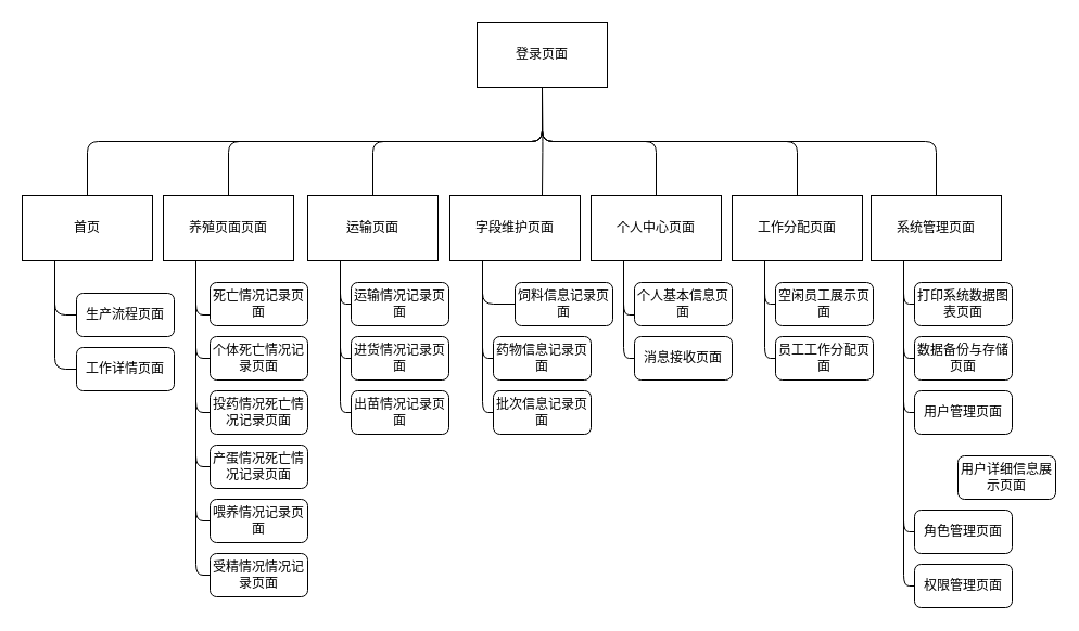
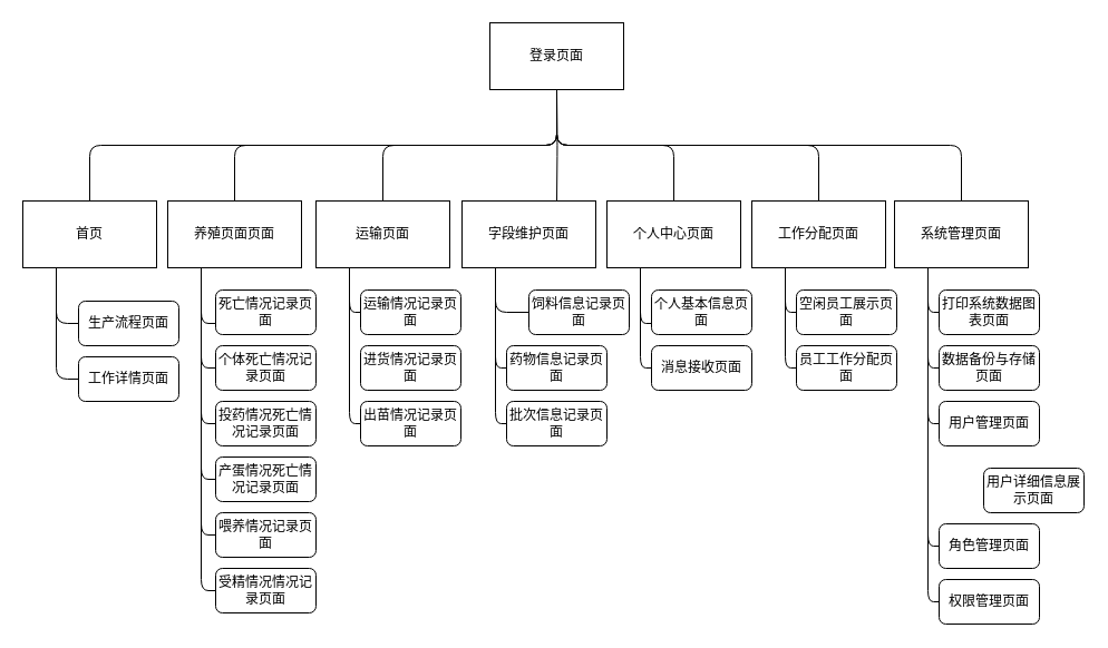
  <mxCell id="0" />
  <mxCell id="1" parent="0" />
  <mxCell id="2" value="登录页面" style="rounded=0;whiteSpace=wrap;html=1;" parent="1" vertex="1"><mxGeometry x="439" y="20" width="120" height="60" as="geometry" /></mxCell>
  <mxCell id="3" value="首页" style="rounded=0;whiteSpace=wrap;html=1;" parent="1" vertex="1"><mxGeometry x="20" y="180" width="120" height="60" as="geometry" /></mxCell>
  <mxCell id="4" value="运输页面" style="rounded=0;whiteSpace=wrap;html=1;" parent="1" vertex="1"><mxGeometry x="283" y="180" width="120" height="60" as="geometry" /></mxCell>
  <mxCell id="5" value="养殖页面页面" style="rounded=0;whiteSpace=wrap;html=1;" parent="1" vertex="1"><mxGeometry x="150" y="180" width="120" height="60" as="geometry" /></mxCell>
  <mxCell id="6" value="字段维护页面" style="rounded=0;whiteSpace=wrap;html=1;" parent="1" vertex="1"><mxGeometry x="414" y="180" width="120" height="60" as="geometry" /></mxCell>
  <mxCell id="7" value="个人中心页面" style="rounded=0;whiteSpace=wrap;html=1;" parent="1" vertex="1"><mxGeometry x="544" y="180" width="120" height="60" as="geometry" /></mxCell>
  <mxCell id="8" value="工作分配页面" style="rounded=0;whiteSpace=wrap;html=1;" parent="1" vertex="1"><mxGeometry x="674" y="180" width="120" height="60" as="geometry" /></mxCell>
  <mxCell id="9" value="系统管理页面" style="rounded=0;whiteSpace=wrap;html=1;" parent="1" vertex="1"><mxGeometry x="802" y="180" width="120" height="60" as="geometry" /></mxCell>
  <mxCell id="10" value="生产流程页面" style="rounded=1;whiteSpace=wrap;html=1;" parent="1" vertex="1"><mxGeometry x="70" y="270" width="90" height="40" as="geometry" /></mxCell>
  <mxCell id="11" value="工作详情页面" style="rounded=1;whiteSpace=wrap;html=1;" parent="1" vertex="1"><mxGeometry x="70" y="320" width="90" height="40" as="geometry" /></mxCell>
  <mxCell id="12" value="" style="endArrow=none;html=1;entryX=0.25;entryY=1;entryDx=0;entryDy=0;exitX=0;exitY=0.5;exitDx=0;exitDy=0;edgeStyle=orthogonalEdgeStyle;" parent="1" source="10" target="3" edge="1"><mxGeometry width="50" height="50" relative="1" as="geometry"><mxPoint x="0" y="340" as="sourcePoint" /><mxPoint x="50" y="290" as="targetPoint" /></mxGeometry></mxCell>
  <mxCell id="13" value="" style="endArrow=none;html=1;entryX=0.25;entryY=1;entryDx=0;entryDy=0;exitX=0;exitY=0.5;exitDx=0;exitDy=0;edgeStyle=orthogonalEdgeStyle;" parent="1" source="11" target="3" edge="1"><mxGeometry width="50" height="50" relative="1" as="geometry"><mxPoint x="80" y="300" as="sourcePoint" /><mxPoint x="60" y="250" as="targetPoint" /></mxGeometry></mxCell>
  <mxCell id="14" value="死亡情况记录页面" style="rounded=1;whiteSpace=wrap;html=1;" parent="1" vertex="1"><mxGeometry x="193" y="260" width="90" height="40" as="geometry" /></mxCell>
  <mxCell id="15" value="个体死亡情况记录页面" style="rounded=1;whiteSpace=wrap;html=1;" parent="1" vertex="1"><mxGeometry x="193" y="310" width="90" height="40" as="geometry" /></mxCell>
  <mxCell id="16" value="投药情况死亡情况记录页面" style="rounded=1;whiteSpace=wrap;html=1;" parent="1" vertex="1"><mxGeometry x="193" y="360" width="90" height="40" as="geometry" /></mxCell>
  <mxCell id="17" value="产蛋情况死亡情况记录页面" style="rounded=1;whiteSpace=wrap;html=1;" parent="1" vertex="1"><mxGeometry x="193" y="410" width="90" height="40" as="geometry" /></mxCell>
  <mxCell id="18" value="喂养情况记录页面" style="rounded=1;whiteSpace=wrap;html=1;" parent="1" vertex="1"><mxGeometry x="193" y="460" width="90" height="40" as="geometry" /></mxCell>
  <mxCell id="19" value="受精情况情况记录页面" style="rounded=1;whiteSpace=wrap;html=1;" parent="1" vertex="1"><mxGeometry x="193" y="510" width="90" height="40" as="geometry" /></mxCell>
  <mxCell id="20" value="" style="endArrow=none;html=1;entryX=0.25;entryY=1;entryDx=0;entryDy=0;exitX=0;exitY=0.75;exitDx=0;exitDy=0;edgeStyle=orthogonalEdgeStyle;" edge="1" parent="1" source="14" target="5"><mxGeometry width="50" height="50" relative="1" as="geometry"><mxPoint x="50" y="350" as="sourcePoint" /><mxPoint x="30" y="250" as="targetPoint" /></mxGeometry></mxCell>
  <mxCell id="21" value="" style="endArrow=none;html=1;entryX=0.25;entryY=1;entryDx=0;entryDy=0;exitX=0;exitY=0.5;exitDx=0;exitDy=0;edgeStyle=orthogonalEdgeStyle;" edge="1" parent="1" source="15" target="5"><mxGeometry width="50" height="50" relative="1" as="geometry"><mxPoint x="203" y="300" as="sourcePoint" /><mxPoint x="190" y="250" as="targetPoint" /></mxGeometry></mxCell>
  <mxCell id="22" value="" style="endArrow=none;html=1;entryX=0.25;entryY=1;entryDx=0;entryDy=0;exitX=0;exitY=0.5;exitDx=0;exitDy=0;edgeStyle=orthogonalEdgeStyle;" edge="1" parent="1" source="16" target="5"><mxGeometry width="50" height="50" relative="1" as="geometry"><mxPoint x="203" y="340" as="sourcePoint" /><mxPoint x="190" y="250" as="targetPoint" /></mxGeometry></mxCell>
  <mxCell id="23" value="" style="endArrow=none;html=1;entryX=0.25;entryY=1;entryDx=0;entryDy=0;exitX=0;exitY=0.5;exitDx=0;exitDy=0;edgeStyle=orthogonalEdgeStyle;" edge="1" parent="1" source="17" target="5"><mxGeometry width="50" height="50" relative="1" as="geometry"><mxPoint x="203" y="390" as="sourcePoint" /><mxPoint x="190" y="250" as="targetPoint" /></mxGeometry></mxCell>
  <mxCell id="24" value="" style="endArrow=none;html=1;entryX=0.25;entryY=1;entryDx=0;entryDy=0;exitX=0;exitY=0.5;exitDx=0;exitDy=0;edgeStyle=orthogonalEdgeStyle;" edge="1" parent="1" source="18" target="5"><mxGeometry width="50" height="50" relative="1" as="geometry"><mxPoint x="203" y="440" as="sourcePoint" /><mxPoint x="190" y="250" as="targetPoint" /></mxGeometry></mxCell>
  <mxCell id="25" value="" style="endArrow=none;html=1;entryX=0.25;entryY=1;entryDx=0;entryDy=0;exitX=0;exitY=0.5;exitDx=0;exitDy=0;edgeStyle=orthogonalEdgeStyle;" edge="1" parent="1" source="19" target="5"><mxGeometry width="50" height="50" relative="1" as="geometry"><mxPoint x="203" y="490" as="sourcePoint" /><mxPoint x="190" y="250" as="targetPoint" /></mxGeometry></mxCell>
  <mxCell id="26" value="运输情况记录页面" style="rounded=1;whiteSpace=wrap;html=1;" vertex="1" parent="1"><mxGeometry x="323" y="260" width="90" height="40" as="geometry" /></mxCell>
  <mxCell id="27" value="进货情况记录页面" style="rounded=1;whiteSpace=wrap;html=1;" vertex="1" parent="1"><mxGeometry x="323" y="310" width="90" height="40" as="geometry" /></mxCell>
  <mxCell id="28" value="出苗情况记录页面" style="rounded=1;whiteSpace=wrap;html=1;" vertex="1" parent="1"><mxGeometry x="323" y="360" width="90" height="40" as="geometry" /></mxCell>
  <mxCell id="29" value="" style="endArrow=none;html=1;entryX=0.25;entryY=1;entryDx=0;entryDy=0;exitX=0;exitY=0.5;exitDx=0;exitDy=0;edgeStyle=orthogonalEdgeStyle;" edge="1" parent="1" source="26" target="4"><mxGeometry width="50" height="50" relative="1" as="geometry"><mxPoint x="176" y="540" as="sourcePoint" /><mxPoint x="163" y="250" as="targetPoint" /></mxGeometry></mxCell>
- <mxCell id="30" value="" style="endArrow=none;html=1;entryX=0.25;entryY=1;entryDx=0;entryDy=0;exitX=0;exitY=0.5;exitDx=0;exitDy=0;edgeStyle=orthogonalEdgeStyle;" edge="1" parent="1" source="27" target="4"><mxGeometry width="50" height="50" relative="1" as="geometry"><mxPoint x="333" y="290" as="sourcePoint" /><mxPoint x="323" y="250" as="targetPoint" /></mxGeometry></mxCell>
  <mxCell id="31" value="" style="endArrow=none;html=1;entryX=0.25;entryY=1;entryDx=0;entryDy=0;exitX=0;exitY=0.5;exitDx=0;exitDy=0;edgeStyle=orthogonalEdgeStyle;" edge="1" parent="1" source="28" target="4"><mxGeometry width="50" height="50" relative="1" as="geometry"><mxPoint x="333" y="340" as="sourcePoint" /><mxPoint x="323" y="250" as="targetPoint" /></mxGeometry></mxCell>
  <mxCell id="32" value="饲料信息记录页面" style="rounded=1;whiteSpace=wrap;html=1;" vertex="1" parent="1"><mxGeometry x="474" y="260" width="90" height="40" as="geometry" /></mxCell>
  <mxCell id="33" value="药物信息记录页面" style="rounded=1;whiteSpace=wrap;html=1;" vertex="1" parent="1"><mxGeometry x="454" y="310" width="90" height="40" as="geometry" /></mxCell>
  <mxCell id="34" value="批次信息记录页面" style="rounded=1;whiteSpace=wrap;html=1;" vertex="1" parent="1"><mxGeometry x="454" y="360" width="90" height="40" as="geometry" /></mxCell>
  <mxCell id="35" value="" style="endArrow=none;html=1;entryX=0.25;entryY=1;entryDx=0;entryDy=0;exitX=0;exitY=0.5;exitDx=0;exitDy=0;edgeStyle=orthogonalEdgeStyle;" edge="1" parent="1" source="32" target="6"><mxGeometry width="50" height="50" relative="1" as="geometry"><mxPoint x="314" y="390" as="sourcePoint" /><mxPoint x="304" y="250" as="targetPoint" /></mxGeometry></mxCell>
  <mxCell id="36" value="" style="endArrow=none;html=1;entryX=0.25;entryY=1;entryDx=0;entryDy=0;exitX=0;exitY=0.5;exitDx=0;exitDy=0;edgeStyle=orthogonalEdgeStyle;" edge="1" parent="1" source="33" target="6"><mxGeometry width="50" height="50" relative="1" as="geometry"><mxPoint x="464" y="290" as="sourcePoint" /><mxPoint x="454" y="250" as="targetPoint" /></mxGeometry></mxCell>
  <mxCell id="37" value="" style="endArrow=none;html=1;entryX=0.25;entryY=1;entryDx=0;entryDy=0;exitX=0;exitY=0.5;exitDx=0;exitDy=0;edgeStyle=orthogonalEdgeStyle;" edge="1" parent="1" source="34" target="6"><mxGeometry width="50" height="50" relative="1" as="geometry"><mxPoint x="464" y="340" as="sourcePoint" /><mxPoint x="454" y="250" as="targetPoint" /></mxGeometry></mxCell>
  <mxCell id="38" value="个人基本信息页面" style="rounded=1;whiteSpace=wrap;html=1;" vertex="1" parent="1"><mxGeometry x="584" y="260" width="90" height="40" as="geometry" /></mxCell>
  <mxCell id="39" value="消息接收页面" style="rounded=1;whiteSpace=wrap;html=1;" vertex="1" parent="1"><mxGeometry x="584" y="310" width="90" height="40" as="geometry" /></mxCell>
  <mxCell id="40" value="" style="endArrow=none;html=1;entryX=0.25;entryY=1;entryDx=0;entryDy=0;exitX=0;exitY=0.75;exitDx=0;exitDy=0;edgeStyle=orthogonalEdgeStyle;" edge="1" parent="1" source="38" target="7"><mxGeometry width="50" height="50" relative="1" as="geometry"><mxPoint x="434" y="390" as="sourcePoint" /><mxPoint x="424" y="250" as="targetPoint" /></mxGeometry></mxCell>
  <mxCell id="41" value="" style="endArrow=none;html=1;entryX=0.25;entryY=1;entryDx=0;entryDy=0;exitX=0;exitY=0.5;exitDx=0;exitDy=0;edgeStyle=orthogonalEdgeStyle;" edge="1" parent="1" source="39" target="7"><mxGeometry width="50" height="50" relative="1" as="geometry"><mxPoint x="594" y="300" as="sourcePoint" /><mxPoint x="584" y="250" as="targetPoint" /></mxGeometry></mxCell>
  <mxCell id="42" value="空闲员工展示页面" style="rounded=1;whiteSpace=wrap;html=1;" vertex="1" parent="1"><mxGeometry x="714" y="260" width="90" height="40" as="geometry" /></mxCell>
  <mxCell id="43" value="员工工作分配页面" style="rounded=1;whiteSpace=wrap;html=1;" vertex="1" parent="1"><mxGeometry x="714" y="310" width="90" height="40" as="geometry" /></mxCell>
  <mxCell id="44" value="" style="endArrow=none;html=1;entryX=0.25;entryY=1;entryDx=0;entryDy=0;exitX=0;exitY=0.5;exitDx=0;exitDy=0;edgeStyle=orthogonalEdgeStyle;" edge="1" parent="1" source="42" target="8"><mxGeometry width="50" height="50" relative="1" as="geometry"><mxPoint x="574" y="340" as="sourcePoint" /><mxPoint x="564" y="250" as="targetPoint" /></mxGeometry></mxCell>
  <mxCell id="45" value="" style="endArrow=none;html=1;entryX=0.25;entryY=1;entryDx=0;entryDy=0;exitX=0;exitY=0.5;exitDx=0;exitDy=0;edgeStyle=orthogonalEdgeStyle;" edge="1" parent="1" source="43" target="8"><mxGeometry width="50" height="50" relative="1" as="geometry"><mxPoint x="724" y="290" as="sourcePoint" /><mxPoint x="714" y="250" as="targetPoint" /></mxGeometry></mxCell>
  <mxCell id="46" value="打印系统数据图表页面" style="rounded=1;whiteSpace=wrap;html=1;" vertex="1" parent="1"><mxGeometry x="842" y="260" width="90" height="40" as="geometry" /></mxCell>
  <mxCell id="47" value="数据备份与存储页面" style="rounded=1;whiteSpace=wrap;html=1;" vertex="1" parent="1"><mxGeometry x="842" y="310" width="90" height="40" as="geometry" /></mxCell>
  <mxCell id="48" value="用户管理页面" style="rounded=1;whiteSpace=wrap;html=1;" vertex="1" parent="1"><mxGeometry x="842" y="360" width="90" height="40" as="geometry" /></mxCell>
  <mxCell id="49" value="用户详细信息展示页面" style="rounded=1;whiteSpace=wrap;html=1;" vertex="1" parent="1"><mxGeometry x="882" y="420" width="90" height="40" as="geometry" /></mxCell>
  <mxCell id="50" value="角色管理页面" style="rounded=1;whiteSpace=wrap;html=1;" vertex="1" parent="1"><mxGeometry x="842" y="470" width="90" height="40" as="geometry" /></mxCell>
  <mxCell id="51" value="权限管理页面" style="rounded=1;whiteSpace=wrap;html=1;" vertex="1" parent="1"><mxGeometry x="842" y="520" width="90" height="40" as="geometry" /></mxCell>
  <mxCell id="52" value="" style="endArrow=none;html=1;entryX=0.25;entryY=1;entryDx=0;entryDy=0;exitX=0;exitY=0.5;exitDx=0;exitDy=0;edgeStyle=orthogonalEdgeStyle;" edge="1" parent="1" source="46" target="9"><mxGeometry width="50" height="50" relative="1" as="geometry"><mxPoint x="712" y="340" as="sourcePoint" /><mxPoint x="702" y="250" as="targetPoint" /></mxGeometry></mxCell>
  <mxCell id="53" value="" style="endArrow=none;html=1;entryX=0.25;entryY=1;entryDx=0;entryDy=0;exitX=0;exitY=0.5;exitDx=0;exitDy=0;edgeStyle=orthogonalEdgeStyle;" edge="1" parent="1" source="47" target="9"><mxGeometry width="50" height="50" relative="1" as="geometry"><mxPoint x="852" y="290" as="sourcePoint" /><mxPoint x="842" y="250" as="targetPoint" /></mxGeometry></mxCell>
  <mxCell id="54" value="" style="endArrow=none;html=1;entryX=0.25;entryY=1;entryDx=0;entryDy=0;exitX=0;exitY=0.5;exitDx=0;exitDy=0;edgeStyle=orthogonalEdgeStyle;" edge="1" parent="1" source="48" target="9"><mxGeometry width="50" height="50" relative="1" as="geometry"><mxPoint x="852" y="340" as="sourcePoint" /><mxPoint x="842" y="250" as="targetPoint" /></mxGeometry></mxCell>
  <mxCell id="55" value="" style="endArrow=none;html=1;entryX=0.25;entryY=1;entryDx=0;entryDy=0;exitX=0;exitY=0.5;exitDx=0;exitDy=0;edgeStyle=orthogonalEdgeStyle;" edge="1" parent="1" source="50" target="9"><mxGeometry width="50" height="50" relative="1" as="geometry"><mxPoint x="852" y="390" as="sourcePoint" /><mxPoint x="842" y="250" as="targetPoint" /></mxGeometry></mxCell>
  <mxCell id="56" value="" style="endArrow=none;html=1;entryX=0.25;entryY=1;entryDx=0;entryDy=0;exitX=0;exitY=0.5;exitDx=0;exitDy=0;edgeStyle=orthogonalEdgeStyle;" edge="1" parent="1" source="51" target="9"><mxGeometry width="50" height="50" relative="1" as="geometry"><mxPoint x="852" y="500" as="sourcePoint" /><mxPoint x="842" y="250" as="targetPoint" /></mxGeometry></mxCell>
  <mxCell id="57" value="" style="endArrow=none;html=1;entryX=0.5;entryY=1;entryDx=0;entryDy=0;exitX=0.5;exitY=0;exitDx=0;exitDy=0;edgeStyle=orthogonalEdgeStyle;" edge="1" parent="1" source="3" target="2"><mxGeometry width="50" height="50" relative="1" as="geometry"><mxPoint x="80" y="350" as="sourcePoint" /><mxPoint x="60" y="250" as="targetPoint" /></mxGeometry></mxCell>
  <mxCell id="58" value="" style="endArrow=none;html=1;entryX=0.5;entryY=1;entryDx=0;entryDy=0;exitX=0.5;exitY=0;exitDx=0;exitDy=0;edgeStyle=orthogonalEdgeStyle;" edge="1" parent="1" source="5" target="2"><mxGeometry width="50" height="50" relative="1" as="geometry"><mxPoint x="90" y="190" as="sourcePoint" /><mxPoint x="509" y="90" as="targetPoint" /></mxGeometry></mxCell>
  <mxCell id="59" value="" style="endArrow=none;html=1;entryX=0.5;entryY=1;entryDx=0;entryDy=0;exitX=0.5;exitY=0;exitDx=0;exitDy=0;edgeStyle=orthogonalEdgeStyle;" edge="1" parent="1" source="4" target="2"><mxGeometry width="50" height="50" relative="1" as="geometry"><mxPoint x="220" y="190" as="sourcePoint" /><mxPoint x="509" y="90" as="targetPoint" /></mxGeometry></mxCell>
  <mxCell id="60" value="" style="endArrow=none;html=1;entryX=0.5;entryY=1;entryDx=0;entryDy=0;edgeStyle=orthogonalEdgeStyle;" edge="1" parent="1" target="2"><mxGeometry width="50" height="50" relative="1" as="geometry"><mxPoint x="499" y="180" as="sourcePoint" /><mxPoint x="509" y="90" as="targetPoint" /></mxGeometry></mxCell>
  <mxCell id="61" value="" style="endArrow=none;html=1;entryX=0.5;entryY=1;entryDx=0;entryDy=0;edgeStyle=orthogonalEdgeStyle;exitX=0.5;exitY=0;exitDx=0;exitDy=0;" edge="1" parent="1" source="7" target="2"><mxGeometry width="50" height="50" relative="1" as="geometry"><mxPoint x="509" y="190" as="sourcePoint" /><mxPoint x="509" y="90" as="targetPoint" /></mxGeometry></mxCell>
  <mxCell id="62" value="" style="endArrow=none;html=1;entryX=0.5;entryY=1;entryDx=0;entryDy=0;edgeStyle=orthogonalEdgeStyle;exitX=0.5;exitY=0;exitDx=0;exitDy=0;" edge="1" parent="1" source="8" target="2"><mxGeometry width="50" height="50" relative="1" as="geometry"><mxPoint x="614" y="190" as="sourcePoint" /><mxPoint x="509" y="90" as="targetPoint" /></mxGeometry></mxCell>
  <mxCell id="63" value="" style="endArrow=none;html=1;edgeStyle=orthogonalEdgeStyle;exitX=0.5;exitY=0;exitDx=0;exitDy=0;entryX=0.5;entryY=1;entryDx=0;entryDy=0;" edge="1" parent="1" source="9" target="2"><mxGeometry width="50" height="50" relative="1" as="geometry"><mxPoint x="744" y="190" as="sourcePoint" /><mxPoint x="502" y="90" as="targetPoint" /></mxGeometry></mxCell>
